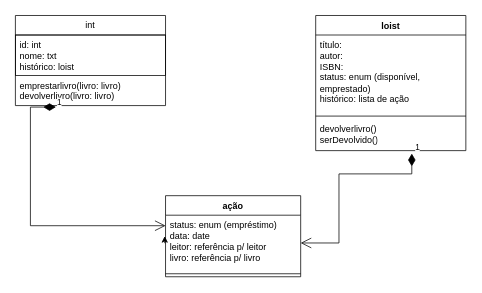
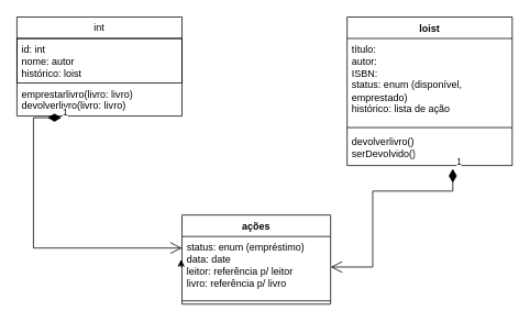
  <mxCell id="0" />
  <mxCell id="1" parent="0" />
  <mxCell id="2" value="int" style="swimlane;fontStyle=0;childLayout=stackLayout;horizontal=1;startSize=26;fillColor=none;horizontalStack=0;resizeParent=1;resizeParentMax=0;resizeLast=0;collapsible=1;marginBottom=0;whiteSpace=wrap;html=1;" vertex="1" parent="1"><mxGeometry x="20" y="20" width="200" height="120" as="geometry" /></mxCell>
- <mxCell id="3" value="id: int&lt;br&gt;nome: txt&lt;br&gt;histórico: loist&lt;br&gt;" style="text;strokeColor=default;fillColor=none;align=left;verticalAlign=top;spacingLeft=4;spacingRight=4;overflow=hidden;rotatable=0;points=[[0,0.5],[1,0.5]];portConstraint=eastwest;whiteSpace=wrap;html=1;" vertex="1" parent="2"><mxGeometry y="26" width="200" height="54" as="geometry" /></mxCell>
+ <mxCell id="3" value="id: int&lt;br&gt;nome: autor&lt;br&gt;histórico: loist&lt;br&gt;" style="text;strokeColor=default;fillColor=none;align=left;verticalAlign=top;spacingLeft=4;spacingRight=4;overflow=hidden;rotatable=0;points=[[0,0.5],[1,0.5]];portConstraint=eastwest;whiteSpace=wrap;html=1;" vertex="1" parent="2"><mxGeometry y="26" width="200" height="54" as="geometry" /></mxCell>
  <mxCell id="4" value="emprestarlivro(livro: livro)&lt;br&gt;devolverlivro(livro: livro)" style="text;strokeColor=none;fillColor=none;align=left;verticalAlign=top;spacingLeft=4;spacingRight=4;overflow=hidden;rotatable=0;points=[[0,0.5],[1,0.5]];portConstraint=eastwest;whiteSpace=wrap;html=1;" vertex="1" parent="2"><mxGeometry y="80" width="200" height="40" as="geometry" /></mxCell>
- <mxCell id="5" value="ação" style="swimlane;fontStyle=1;align=center;verticalAlign=top;childLayout=stackLayout;horizontal=1;startSize=26;horizontalStack=0;resizeParent=1;resizeParentMax=0;resizeLast=0;collapsible=1;marginBottom=0;whiteSpace=wrap;html=1;" vertex="1" parent="1"><mxGeometry x="220" y="260" width="180" height="108" as="geometry" /></mxCell>
+ <mxCell id="5" value="ações" style="swimlane;fontStyle=1;align=center;verticalAlign=top;childLayout=stackLayout;horizontal=1;startSize=26;horizontalStack=0;resizeParent=1;resizeParentMax=0;resizeLast=0;collapsible=1;marginBottom=0;whiteSpace=wrap;html=1;" vertex="1" parent="1"><mxGeometry x="220" y="260" width="180" height="108" as="geometry" /></mxCell>
  <mxCell id="6" value="status: enum (empréstimo)&lt;br&gt;data: date&lt;br&gt;leitor: referência p/ leitor&lt;br&gt;livro: referência p/ livro" style="text;strokeColor=none;fillColor=none;align=left;verticalAlign=top;spacingLeft=4;spacingRight=4;overflow=hidden;rotatable=0;points=[[0,0.5],[1,0.5]];portConstraint=eastwest;whiteSpace=wrap;html=1;" vertex="1" parent="5"><mxGeometry y="26" width="180" height="74" as="geometry" /></mxCell>
  <mxCell id="7" value="" style="line;strokeWidth=1;fillColor=none;align=left;verticalAlign=middle;spacingTop=-1;spacingLeft=3;spacingRight=3;rotatable=0;labelPosition=right;points=[];portConstraint=eastwest;strokeColor=inherit;" vertex="1" parent="5"><mxGeometry y="100" width="180" height="8" as="geometry" /></mxCell>
  <mxCell id="8" style="edgeStyle=orthogonalEdgeStyle;rounded=0;orthogonalLoop=1;jettySize=auto;html=1;exitX=0;exitY=0.5;exitDx=0;exitDy=0;entryX=-0.006;entryY=0.378;entryDx=0;entryDy=0;entryPerimeter=0;" edge="1" parent="5" source="6" target="6"><mxGeometry relative="1" as="geometry" /></mxCell>
  <mxCell id="9" value="loist&lt;br&gt;" style="swimlane;fontStyle=1;align=center;verticalAlign=top;childLayout=stackLayout;horizontal=1;startSize=26;horizontalStack=0;resizeParent=1;resizeParentMax=0;resizeLast=0;collapsible=1;marginBottom=0;whiteSpace=wrap;html=1;" vertex="1" parent="1"><mxGeometry x="420" y="20" width="200" height="180" as="geometry" /></mxCell>
  <mxCell id="10" value="título:&lt;br&gt;autor:&lt;br&gt;ISBN:&lt;br&gt;status: enum (disponível, emprestado)&lt;br&gt;histórico: lista de ação" style="text;strokeColor=none;fillColor=none;align=left;verticalAlign=top;spacingLeft=4;spacingRight=4;overflow=hidden;rotatable=0;points=[[0,0.5],[1,0.5]];portConstraint=eastwest;whiteSpace=wrap;html=1;" vertex="1" parent="9"><mxGeometry y="26" width="200" height="104" as="geometry" /></mxCell>
  <mxCell id="11" value="" style="line;strokeWidth=1;fillColor=none;align=left;verticalAlign=middle;spacingTop=-1;spacingLeft=3;spacingRight=3;rotatable=0;labelPosition=right;points=[];portConstraint=eastwest;strokeColor=inherit;" vertex="1" parent="9"><mxGeometry y="130" width="200" height="8" as="geometry" /></mxCell>
  <mxCell id="12" value="devolverlivro()&lt;br&gt;serDevolvido()" style="text;strokeColor=none;fillColor=none;align=left;verticalAlign=top;spacingLeft=4;spacingRight=4;overflow=hidden;rotatable=0;points=[[0,0.5],[1,0.5]];portConstraint=eastwest;whiteSpace=wrap;html=1;" vertex="1" parent="9"><mxGeometry y="138" width="200" height="42" as="geometry" /></mxCell>
  <mxCell id="13" value="1" style="endArrow=open;html=1;endSize=12;startArrow=diamondThin;startSize=14;startFill=1;edgeStyle=orthogonalEdgeStyle;align=left;verticalAlign=bottom;rounded=0;exitX=0.64;exitY=1.095;exitDx=0;exitDy=0;exitPerimeter=0;entryX=1;entryY=0.5;entryDx=0;entryDy=0;" edge="1" parent="1" source="12" target="6"><mxGeometry x="-1" y="3" relative="1" as="geometry"><mxPoint x="562.04" y="230.002" as="sourcePoint" /><mxPoint x="450" y="359.048" as="targetPoint" /><Array as="points"><mxPoint x="548" y="231" /><mxPoint x="451" y="231" /><mxPoint x="451" y="323" /></Array></mxGeometry></mxCell>
  <mxCell id="14" value="1" style="endArrow=open;html=1;endSize=12;startArrow=diamondThin;startSize=14;startFill=1;edgeStyle=orthogonalEdgeStyle;align=left;verticalAlign=bottom;rounded=0;exitX=0.27;exitY=1.05;exitDx=0;exitDy=0;exitPerimeter=0;" edge="1" parent="1" source="4"><mxGeometry x="-1" y="3" relative="1" as="geometry"><mxPoint x="60" y="300" as="sourcePoint" /><mxPoint x="220" y="300" as="targetPoint" /><Array as="points"><mxPoint x="40" y="142" /><mxPoint x="40" y="300" /></Array></mxGeometry></mxCell>
